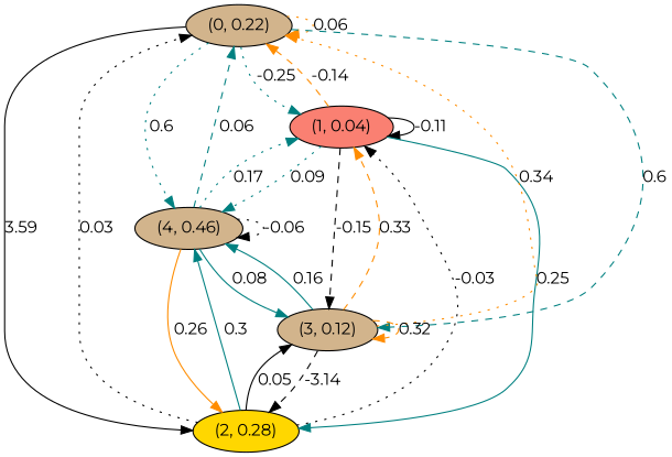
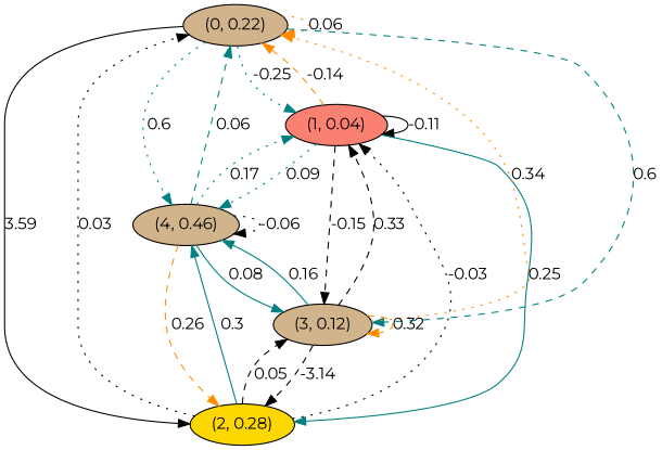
  digraph {
    fontname=Montserrat
    node [fillcolor=tan fontname=Montserrat style=filled]
    edge [color=teal fontname=Montserrat style=dotted]
    n1 [label="(0, 0.22)"]
    n2 [fillcolor=salmon label="(1, 0.04)"]
    n3 [fillcolor=gold label="(2, 0.28)"]
    n4 [label="(3, 0.12)"]
    n5 [label="(4, 0.46)"]
    n1 -> n1 [color=darkorange label=0.06]
    n1 -> n2 [label=-0.25]
    n1 -> n3 [color=black label=3.59 style=solid]
    n1 -> n4 [label=0.6 style=dashed]
    n1 -> n5 [label=0.6]
    n2 -> n1 [color=darkorange label=-0.14 style=dashed]
    n2 -> n2 [color=black label=-0.11 style=solid]
    n2 -> n3 [label=0.25 style=solid]
    n2 -> n4 [color=black label=-0.15 style=dashed]
    n2 -> n5 [label=0.09]
    n3 -> n1 [color=black label=0.03]
    n3 -> n2 [color=black label=-0.03]
-   n3 -> n4 [color=black label=0.05 style=solid]
+   n3 -> n4 [color=black label=0.05 style=dashed]
    n3 -> n5 [label=0.3 style=solid]
    n4 -> n1 [color=darkorange label=0.34]
-   n4 -> n2 [color=darkorange label=0.33 style=dashed]
+   n4 -> n2 [color=black label=0.33 style=dashed]
    n4 -> n3 [color=black label=-3.14 style=dashed]
    n4 -> n4 [color=darkorange label=0.32 style=dashed]
    n4 -> n5 [label=0.16 style=solid]
    n5 -> n1 [label=0.06 style=dashed]
    n5 -> n2 [label=0.17]
-   n5 -> n3 [color=darkorange label=0.26 style=solid]
+   n5 -> n3 [color=darkorange label=0.26 style=dashed]
    n5 -> n4 [label=0.08 style=solid]
    n5 -> n5 [color=black label=-0.06]
  }
